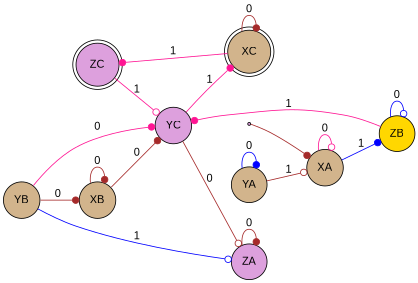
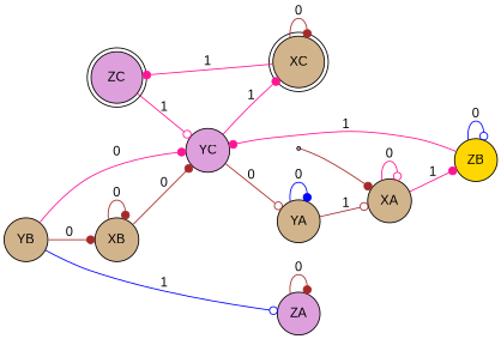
  digraph {
    fontname="Liberation Sans"
    rankdir=LR
    node [fillcolor=tan fontname="Liberation Sans" shape=circle style=filled]
    edge [arrowhead=dot color=brown fontname="Liberation Sans"]
    ZC [fillcolor=plum shape=doublecircle]
    YC [fillcolor=plum]
    XC [shape=doublecircle]
    YA
    YB
    XB
    ZA [fillcolor=plum]
    XA
    ZB [fillcolor=gold]
    init [fillcolor=plum shape=point]
    ZC -> YC [arrowhead=odot color=deeppink label=1]
    YC -> XC [color=deeppink label=1]
-   YC -> ZA [arrowhead=odot label=0]
+   YC -> YA [arrowhead=odot label=0]
    XC -> ZC [color=deeppink label=1]
    XC -> XC [label=0]
    YA -> YA [color=blue label=0]
    YA -> XA [arrowhead=odot label=1]
    YB -> YC [color=deeppink label=0]
    YB -> XB [label=0]
    YB -> ZA [arrowhead=odot color=blue label=1]
    XB -> YC [label=0]
    XB -> XB [label=0]
    ZA -> ZA [label=0]
    XA -> XA [arrowhead=odot color=deeppink label=0]
-   XA -> ZB [color=blue label=1]
+   XA -> ZB [color=deeppink label=1]
    ZB -> YC [color=deeppink label=1]
    ZB -> ZB [arrowhead=odot color=blue label=0]
    init -> XA
  }
